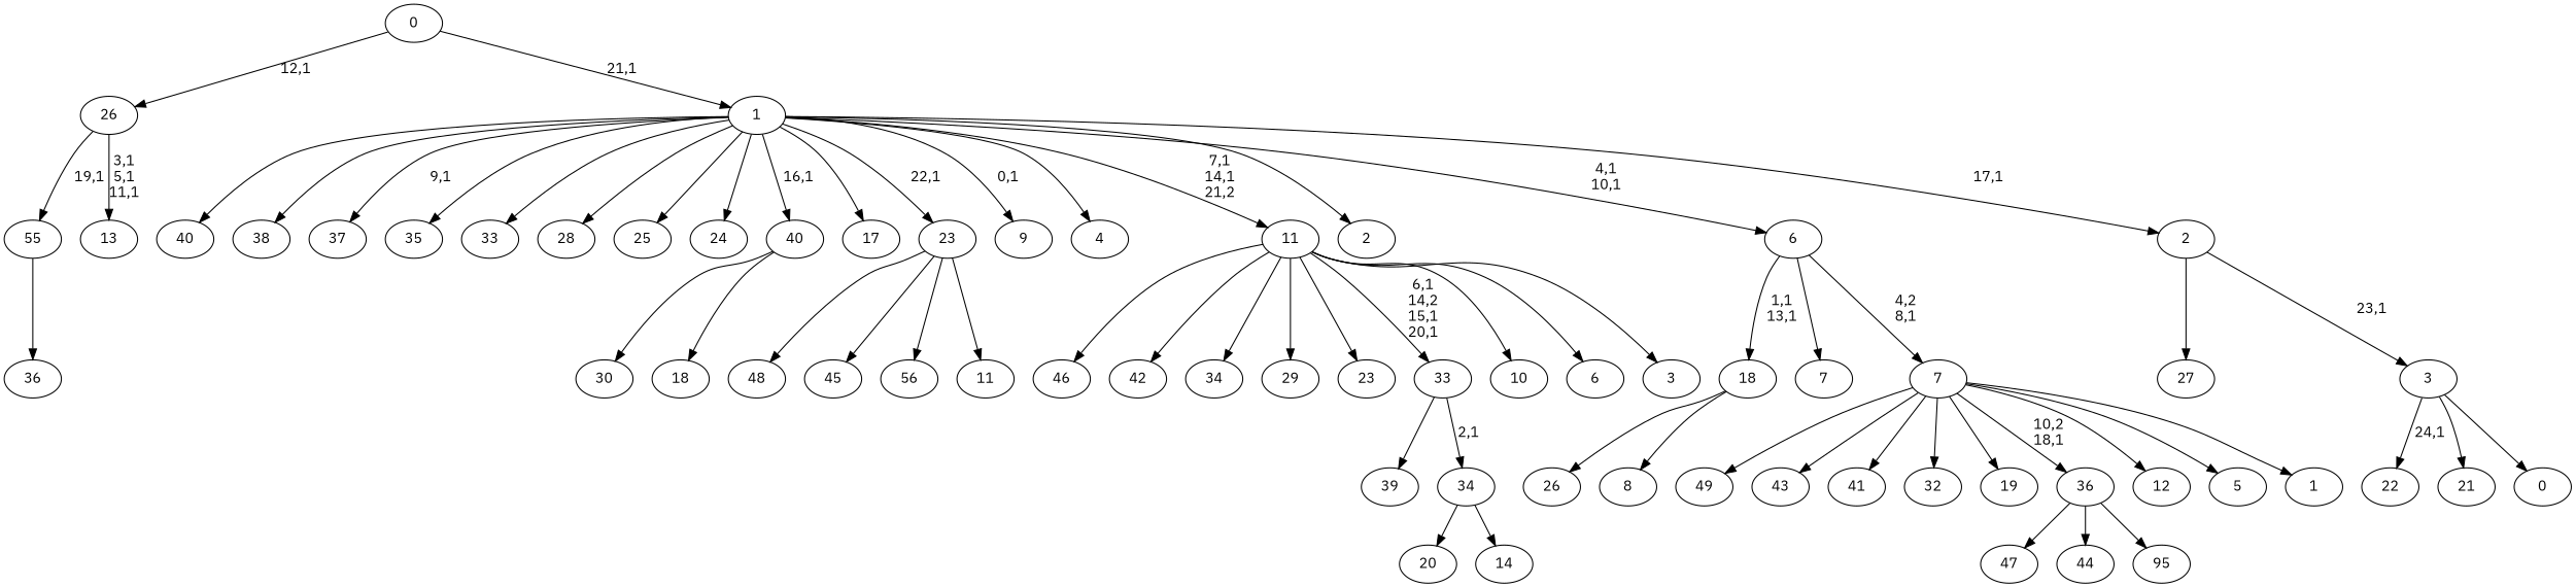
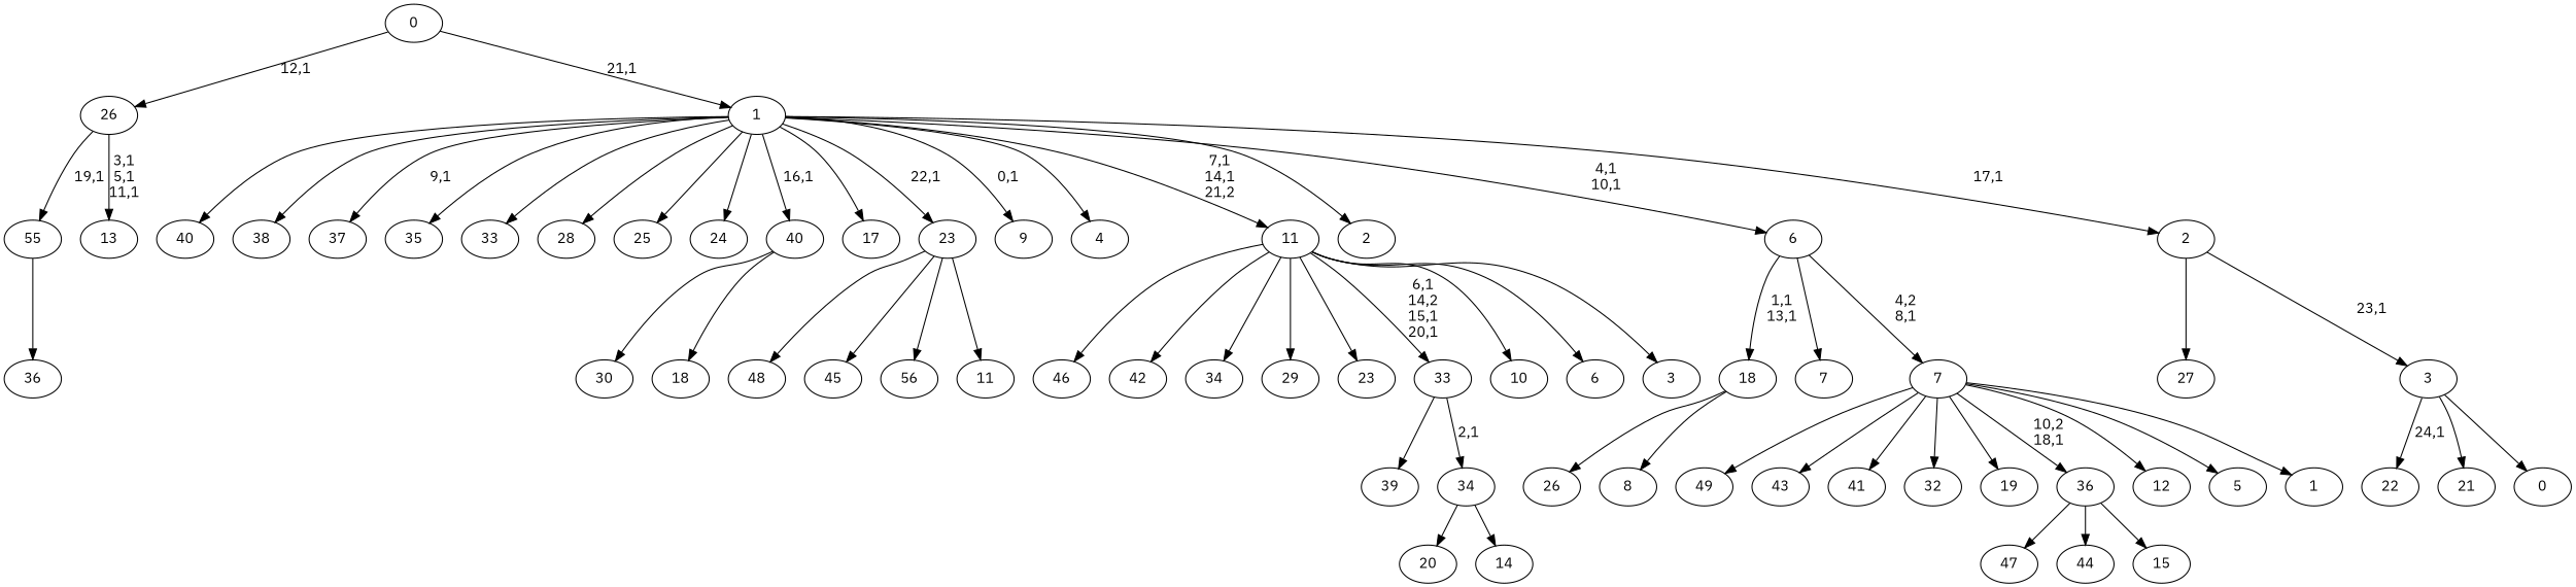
  digraph {
    fontname="IBM Plex Sans"
    node [fontname="IBM Plex Sans"]
    edge [fontname="IBM Plex Sans"]
    n1 [label=49]
    n2 [label=48]
    n3 [label=47]
    n4 [label=46]
    n5 [label=45]
    n6 [label=44]
    n7 [label=43]
    n8 [label=42]
    n9 [label=41]
    n10 [label=40]
    n11 [label=39]
    n12 [label=38]
    n13 [label=37]
    n14 [label=36]
    n15 [label=35]
    n16 [label=34]
    n17 [label=33]
    n18 [label=32]
    55
    n20 [label=30]
    n21 [label=29]
    n22 [label=28]
    n23 [label=27]
    n24 [label=26]
    n25 [label=25]
    n26 [label=24]
    n27 [label=23]
    n28 [label=22]
    n29 [label=21]
    n30 [label=20]
    n31 [label=19]
    n32 [label=18]
    40
    n34 [label=17]
    n35 [label=56]
-   n36 [label=95]
+   n36 [label=15]
    36
    n38 [label=14]
    34
    33
    n41 [label=13]
    26
    n43 [label=12]
    n44 [label=11]
    23
    n46 [label=10]
    n47 [label=9]
    n48 [label=8]
    18
    n50 [label=7]
    n51 [label=6]
    n52 [label=5]
    n53 [label=4]
    n54 [label=3]
    11
    n56 [label=2]
    n57 [label=1]
    7
    6
    n60 [label=0]
    3
    2
    1
    0
    55 -> n14
    40 -> n20
    40 -> n32
    36 -> n3
    36 -> n6
    36 -> n36
    34 -> n30
    34 -> n38
    33 -> n11
    33 -> 34 [label="2,1"]
    26 -> 55 [label="19,1"]
    26 -> n41 [label="3,1\n5,1\n11,1"]
    23 -> n2
    23 -> n5
    23 -> n35
    23 -> n44
    18 -> n24
    18 -> n48
    11 -> n4
    11 -> n8
    11 -> n16
    11 -> n21
    11 -> n27
    11 -> 33 [label="6,1\n14,2\n15,1\n20,1"]
    11 -> n46
    11 -> n51
    11 -> n54
    7 -> n1
    7 -> n7
    7 -> n9
    7 -> n18
    7 -> n31
    7 -> 36 [label="10,2\n18,1"]
    7 -> n43
    7 -> n52
    7 -> n57
    6 -> 18 [label="1,1\n13,1"]
    6 -> n50
    6 -> 7 [label="4,2\n8,1"]
    3 -> n28 [label="24,1"]
    3 -> n29
    3 -> n60
    2 -> n23
    2 -> 3 [label="23,1"]
    1 -> n10
    1 -> n12
    1 -> n13 [label="9,1"]
    1 -> n15
    1 -> n17
    1 -> n22
    1 -> n25
    1 -> n26
    1 -> 40 [label="16,1"]
    1 -> n34
    1 -> 23 [label="22,1"]
    1 -> n47 [label="0,1"]
    1 -> n53
    1 -> 11 [label="7,1\n14,1\n21,2"]
    1 -> n56
    1 -> 6 [label="4,1\n10,1"]
    1 -> 2 [label="17,1"]
    0 -> 26 [label="12,1"]
    0 -> 1 [label="21,1"]
  }
